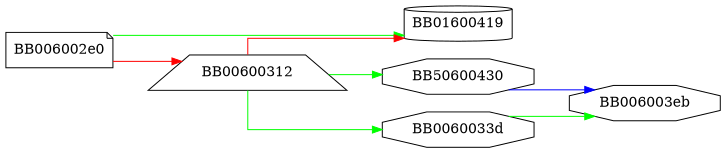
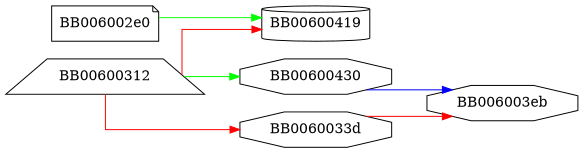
  digraph {
    rankdir=LR
    splines=ortho
    node [shape=octagon]
    edge [color=red]
    BB006002e0 [shape=note]
-   BB00600419 [shape=cylinder label=BB01600419]
+   BB00600419 [shape=cylinder]
    BB00600312 [shape=trapezium]
-   BB00600430 [label=BB50600430]
+   BB00600430
    BB0060033d
    BB006003eb
    BB006002e0 -> BB00600419 [color=green]
-   BB006002e0 -> BB00600312
    BB00600312 -> BB00600419
    BB00600312 -> BB00600430 [color=green]
-   BB00600312 -> BB0060033d [color=green]
+   BB00600312 -> BB0060033d
    BB00600430 -> BB006003eb [color=blue]
-   BB0060033d -> BB006003eb [color=green]
+   BB0060033d -> BB006003eb
  }
